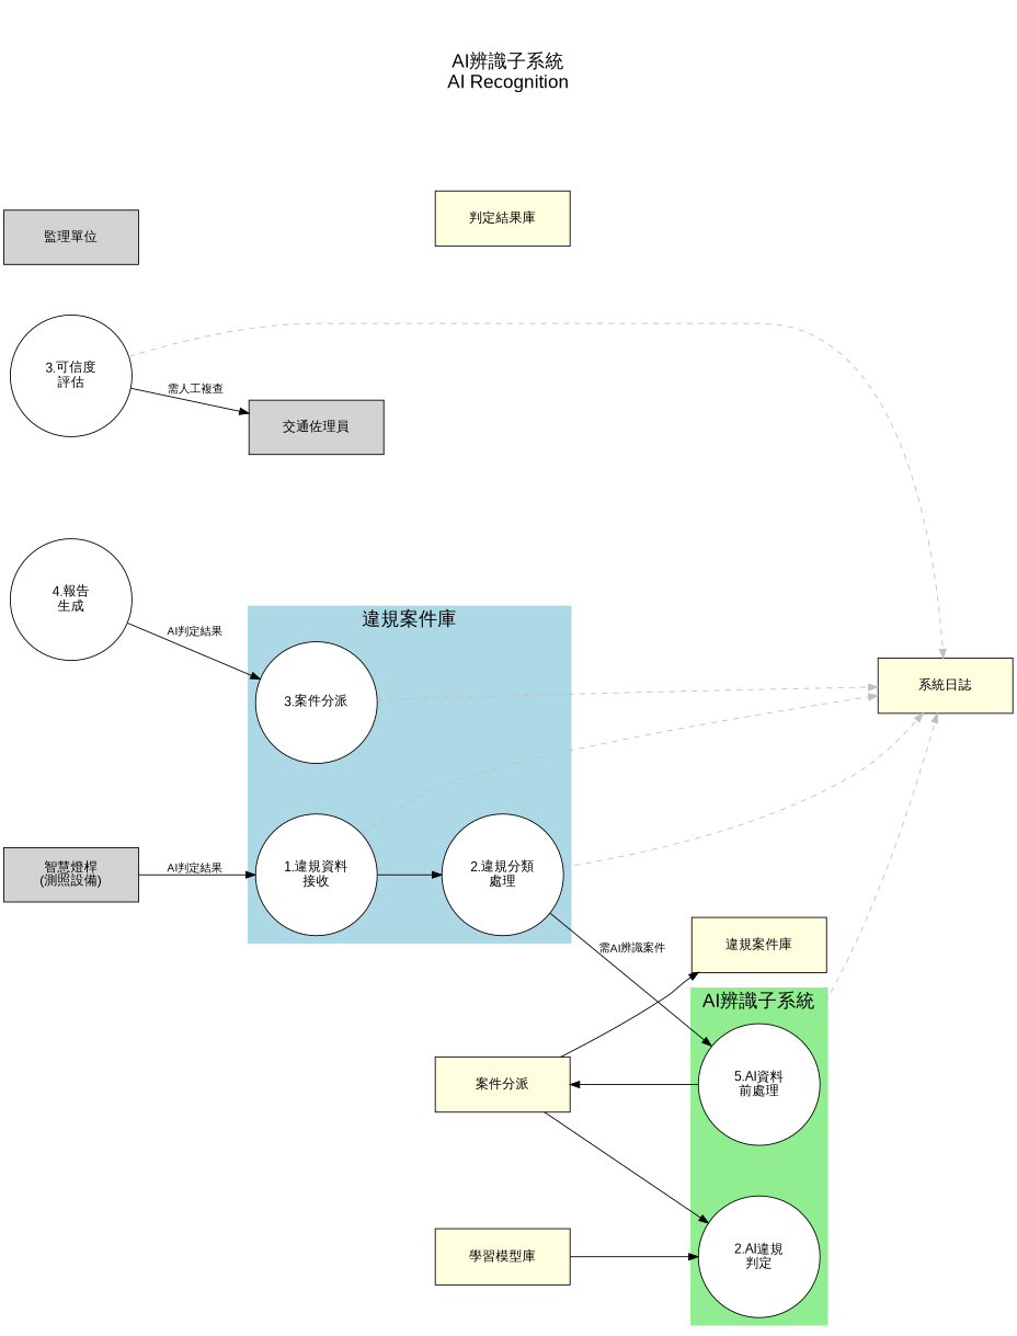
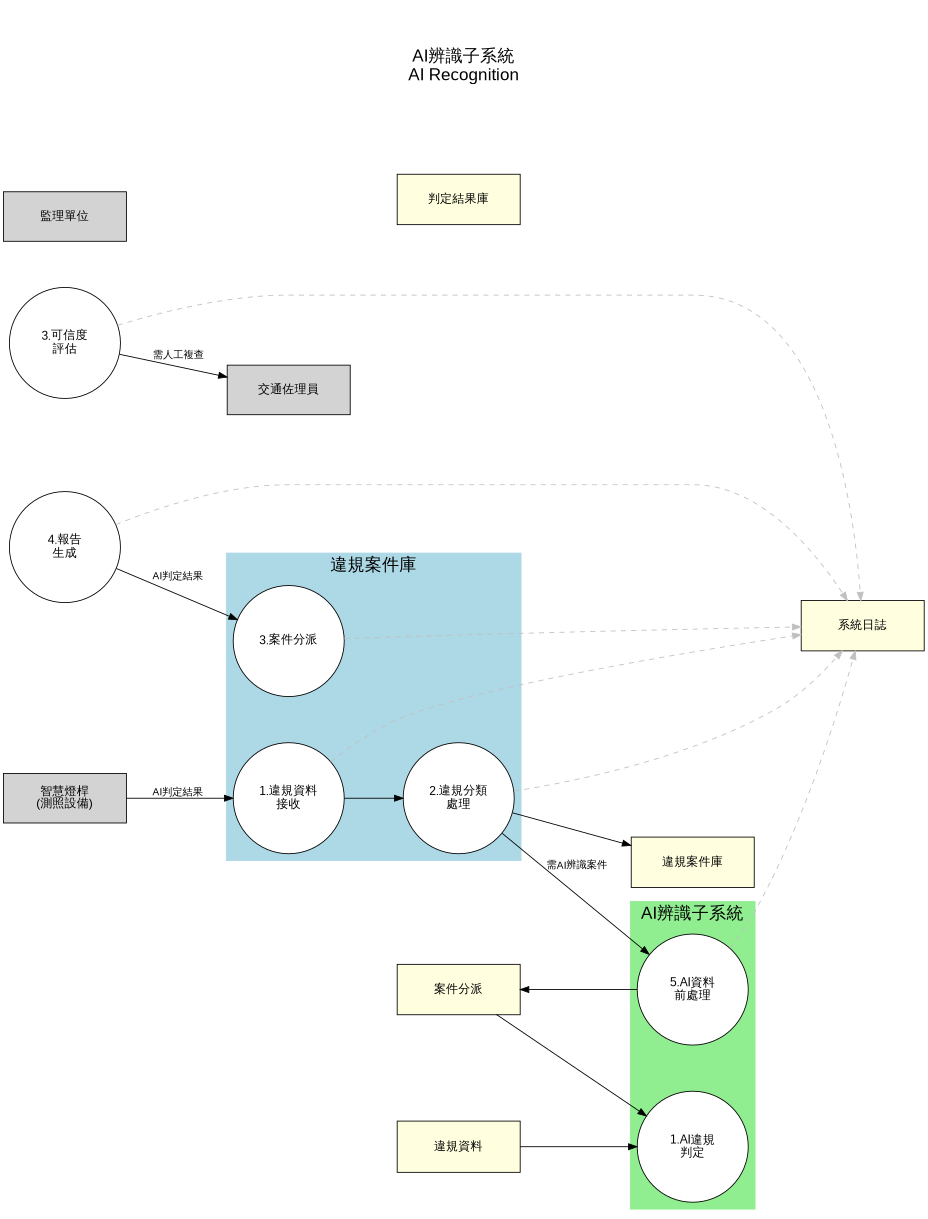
  digraph {
    fontname=Arial
    fontsize=20
    label="\n\nAI辨識子系統\nAI Recognition"
    labelloc=t
    nodesep=0.75
    rankdir=LR
    ranksep=0.75
    node [fillcolor=white fontname=Arial shape=circle style=filled]
    edge [fontname=Arial fontsize=12]
    n1 [fixedsize=true height=0.8 label="3.可信度\n評估" width=1.8]
    n2 [fixedsize=true height=0.8 label="4.報告\n生成" width=1.8]
    n3 [fillcolor=lightyellow height=0.8 label="案件分派" shape=record width=2]
    n4 [fillcolor=lightyellow height=0.8 label="判定結果庫" shape=record width=2]
-   n5 [fillcolor=lightyellow height=0.8 label="學習模型庫" shape=record width=2]
+   n5 [fillcolor=lightyellow height=0.8 label="違規資料" shape=record width=2]
    n6 [fixedsize=true height=0.8 label="1.違規資料\n接收" width=1.8]
    n7 [fixedsize=true height=0.8 label="2.違規分類\n處理" width=1.8]
    n8 [fixedsize=true height=0.8 label="3.案件分派" width=1.8]
    n9 [fixedsize=true height=0.8 label="5.AI資料\n前處理" width=1.8]
-   n10 [fixedsize=true height=0.8 label="2.AI違規\n判定" width=1.8]
+   n10 [fixedsize=true height=0.8 label="1.AI違規\n判定" width=1.8]
    n11 [fillcolor=lightgray height=0.8 label="交通佐理員" shape=rect width=2]
    n12 [fillcolor=lightyellow height=0.8 label="系統日誌" shape=record width=2]
    n13 [fillcolor=lightyellow height=0.8 label="違規案件庫" shape=record width=2]
    n14 [fillcolor=lightgray height=0.8 label="智慧燈桿\n(測照設備)" shape=rect width=2]
    n15 [fillcolor=lightgray height=0.8 label="監理單位" shape=rect width=2]
    subgraph sub_1 {
      rank=same
      n1
      n2
    }
    subgraph sub_2 {
      rank=same
      n3
      n4
      n5
    }
    subgraph cluster_3 {
      color=lightblue
      label="違規案件庫"
      style=filled
      n6
      n7
      n8
    }
    subgraph cluster_4 {
      color=lightgreen
      label="AI辨識子系統"
      style=filled
      n9
      n10
    }
    n1 -> n11 [label=" 需人工複查"]
    n1 -> n12 [color=gray style=dashed]
    n2 -> n8 [label=" AI判定結果"]
+   n2 -> n12 [color=gray style=dashed]
    n3 -> n10
    n5 -> n10
    n6 -> n7
    n6 -> n12 [color=gray style=dashed]
    n7 -> n9 [label=" 需AI辨識案件"]
    n7 -> n12 [color=gray style=dashed]
-   n3 -> n13
+   n7 -> n13
    n8 -> n12 [color=gray style=dashed]
    n9 -> n3
    n9 -> n12 [color=gray style=dashed]
    n14 -> n6 [label=" AI判定結果"]
  }
